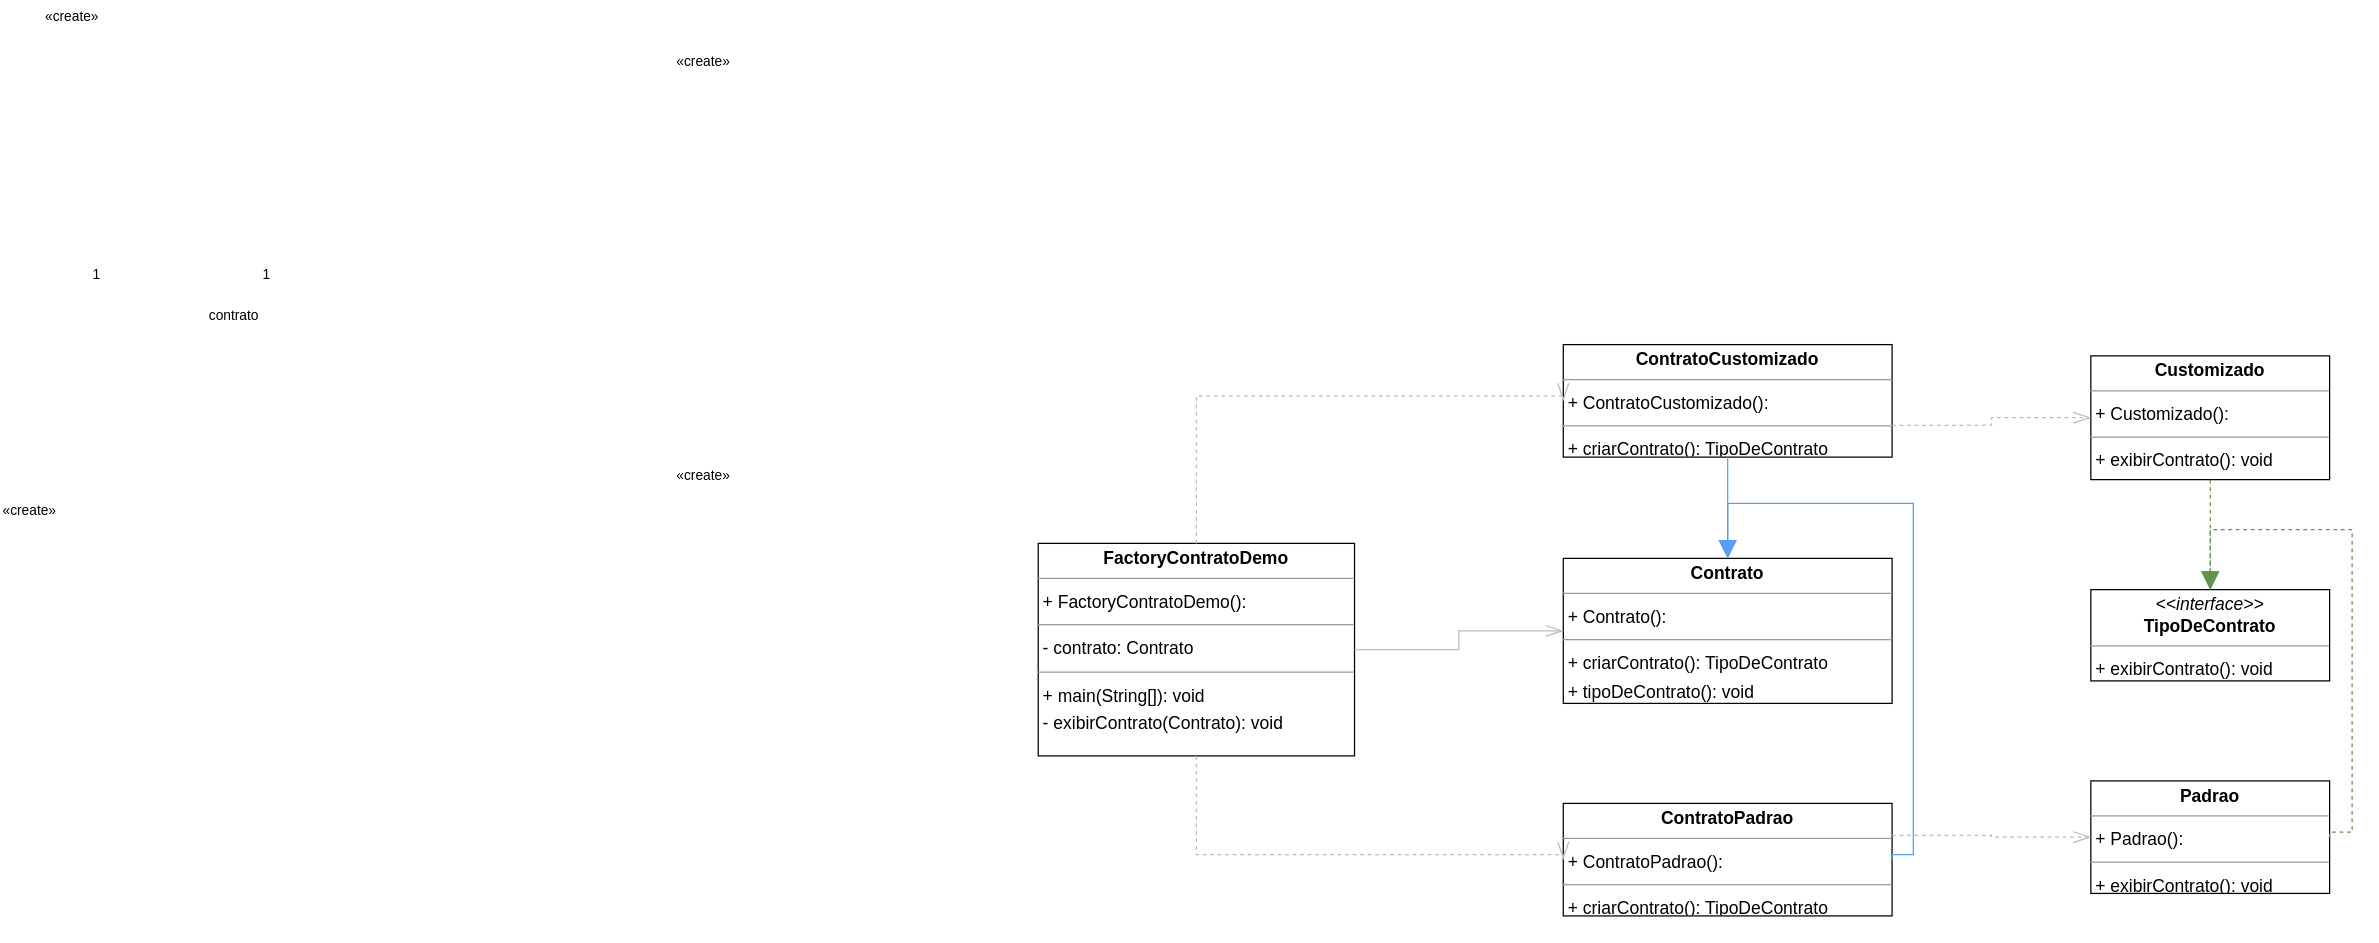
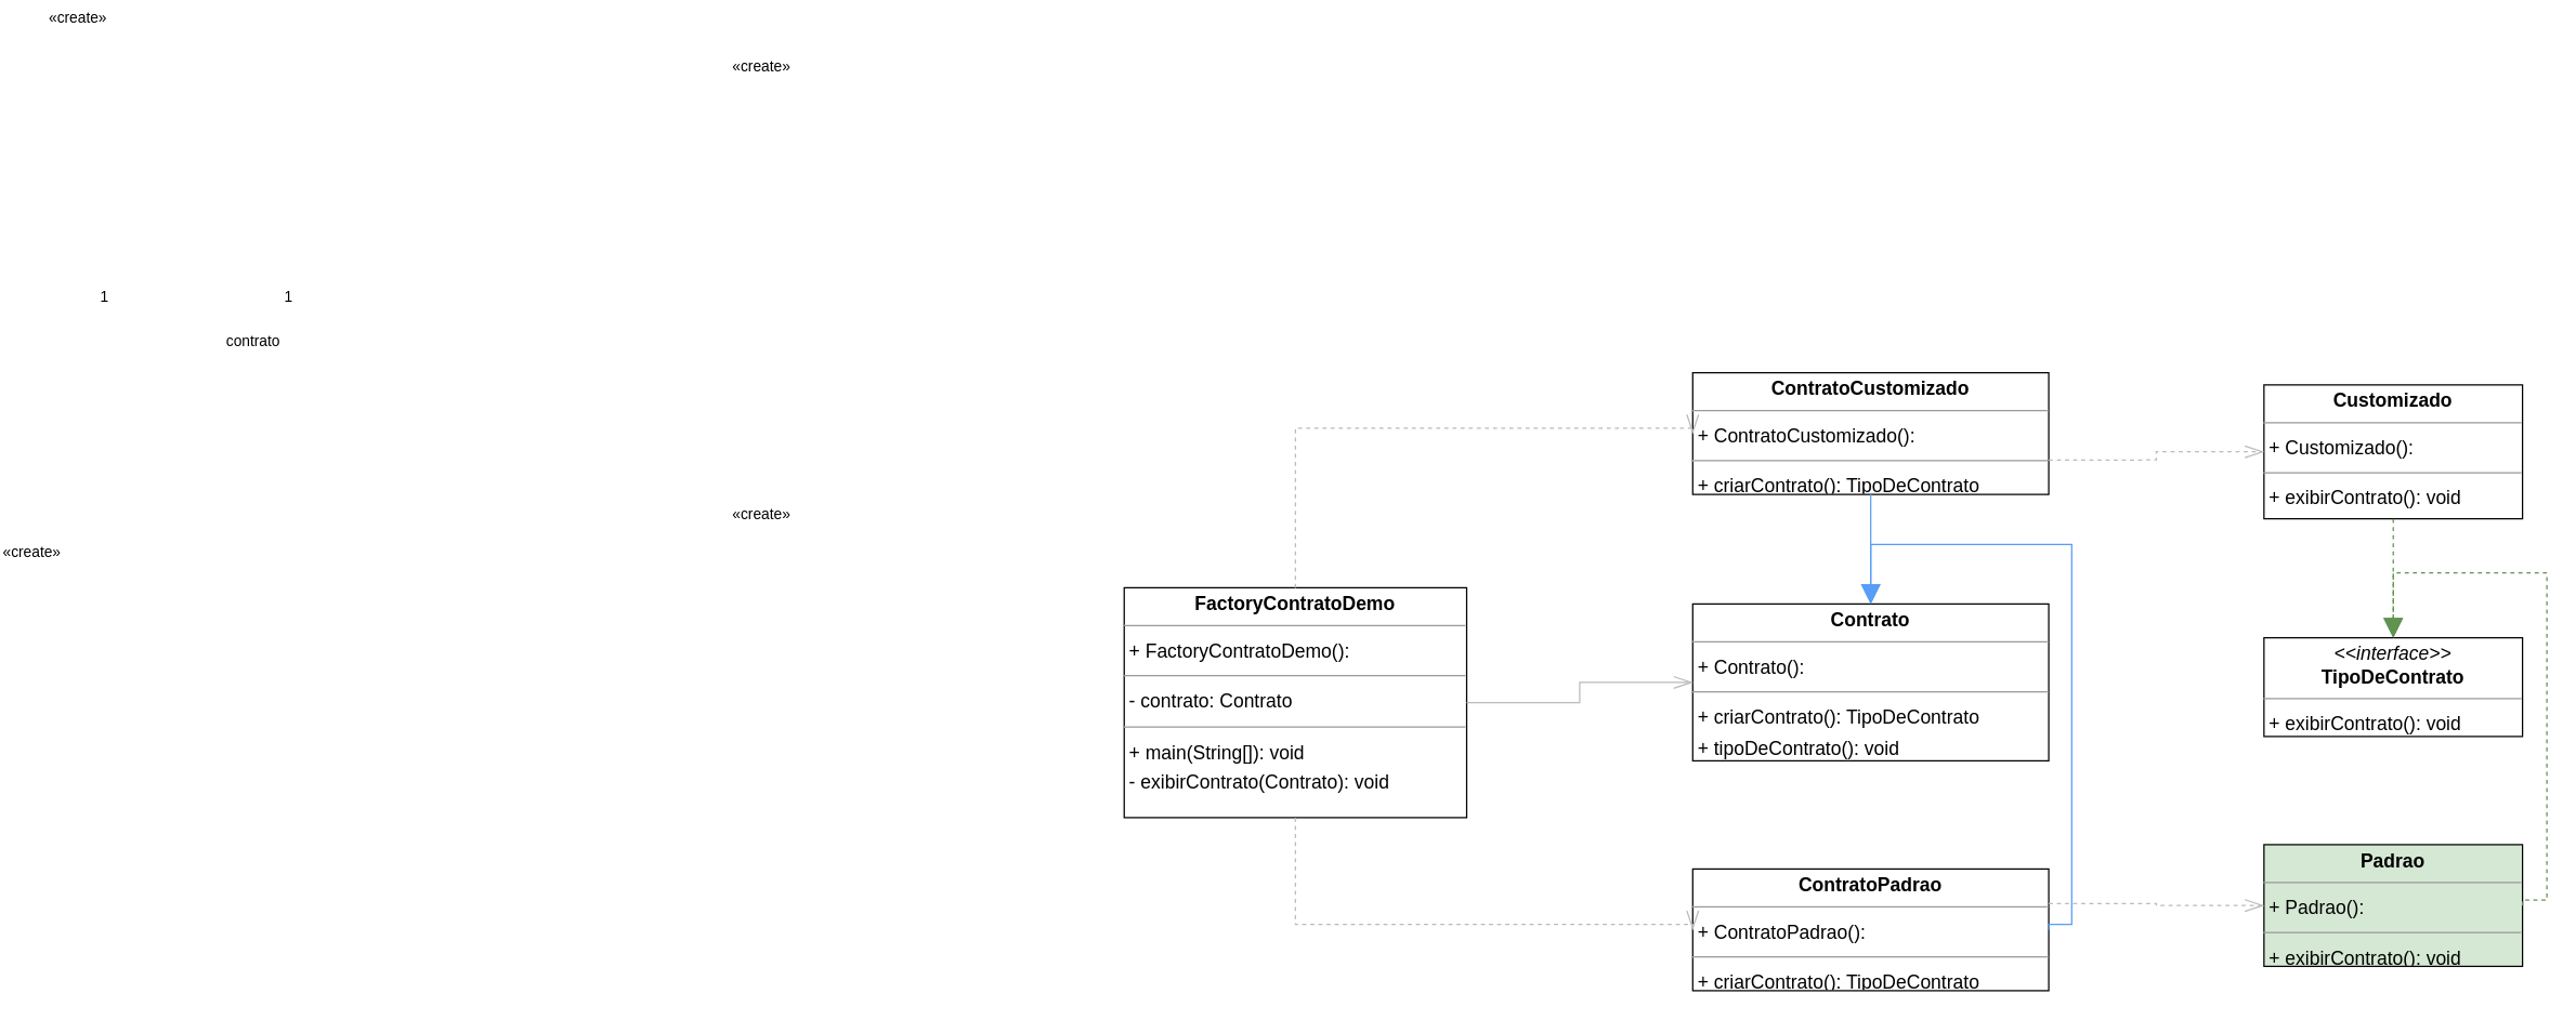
  <mxCell id="0" />
  <mxCell id="1" parent="0" />
  <mxCell id="2" value="&lt;p style=&quot;margin:0px;margin-top:4px;text-align:center;&quot;&gt;&lt;b&gt;Contrato&lt;/b&gt;&lt;/p&gt;&lt;hr size=&quot;1&quot;/&gt;&lt;p style=&quot;margin:0 0 0 4px;line-height:1.6;&quot;&gt;+ Contrato(): &lt;/p&gt;&lt;hr size=&quot;1&quot;/&gt;&lt;p style=&quot;margin:0 0 0 4px;line-height:1.6;&quot;&gt;+ criarContrato(): TipoDeContrato&lt;br/&gt;+ tipoDeContrato(): void&lt;/p&gt;" style="verticalAlign=top;align=left;overflow=fill;fontSize=14;fontFamily=Helvetica;html=1;rounded=0;shadow=0;comic=0;labelBackgroundColor=none;strokeWidth=1;" parent="1" vertex="1"><mxGeometry x="440" y="191" width="263" height="116" as="geometry" /></mxCell>
  <mxCell id="3" value="&lt;p style=&quot;margin:0px;margin-top:4px;text-align:center;&quot;&gt;&lt;b&gt;ContratoCustomizado&lt;/b&gt;&lt;/p&gt;&lt;hr size=&quot;1&quot;/&gt;&lt;p style=&quot;margin:0 0 0 4px;line-height:1.6;&quot;&gt;+ ContratoCustomizado(): &lt;/p&gt;&lt;hr size=&quot;1&quot;/&gt;&lt;p style=&quot;margin:0 0 0 4px;line-height:1.6;&quot;&gt;+ criarContrato(): TipoDeContrato&lt;/p&gt;" style="verticalAlign=top;align=left;overflow=fill;fontSize=14;fontFamily=Helvetica;html=1;rounded=0;shadow=0;comic=0;labelBackgroundColor=none;strokeWidth=1;" parent="1" vertex="1"><mxGeometry x="440" y="20" width="263" height="90" as="geometry" /></mxCell>
  <mxCell id="4" value="&lt;p style=&quot;margin:0px;margin-top:4px;text-align:center;&quot;&gt;&lt;b&gt;ContratoPadrao&lt;/b&gt;&lt;/p&gt;&lt;hr size=&quot;1&quot;/&gt;&lt;p style=&quot;margin:0 0 0 4px;line-height:1.6;&quot;&gt;+ ContratoPadrao(): &lt;/p&gt;&lt;hr size=&quot;1&quot;/&gt;&lt;p style=&quot;margin:0 0 0 4px;line-height:1.6;&quot;&gt;+ criarContrato(): TipoDeContrato&lt;/p&gt;" style="verticalAlign=top;align=left;overflow=fill;fontSize=14;fontFamily=Helvetica;html=1;rounded=0;shadow=0;comic=0;labelBackgroundColor=none;strokeWidth=1;" parent="1" vertex="1"><mxGeometry x="440" y="387" width="263" height="90" as="geometry" /></mxCell>
  <mxCell id="5" value="&lt;p style=&quot;margin:0px;margin-top:4px;text-align:center;&quot;&gt;&lt;b&gt;Customizado&lt;/b&gt;&lt;/p&gt;&lt;hr size=&quot;1&quot;/&gt;&lt;p style=&quot;margin:0 0 0 4px;line-height:1.6;&quot;&gt;+ Customizado(): &lt;/p&gt;&lt;hr size=&quot;1&quot;/&gt;&lt;p style=&quot;margin:0 0 0 4px;line-height:1.6;&quot;&gt;+ exibirContrato(): void&lt;/p&gt;" style="verticalAlign=top;align=left;overflow=fill;fontSize=14;fontFamily=Helvetica;html=1;rounded=0;shadow=0;comic=0;labelBackgroundColor=none;strokeWidth=1;" parent="1" vertex="1"><mxGeometry x="862" y="29" width="191" height="99" as="geometry" /></mxCell>
  <mxCell id="6" value="&lt;p style=&quot;margin:0px;margin-top:4px;text-align:center;&quot;&gt;&lt;b&gt;FactoryContratoDemo&lt;/b&gt;&lt;/p&gt;&lt;hr size=&quot;1&quot;/&gt;&lt;p style=&quot;margin:0 0 0 4px;line-height:1.6;&quot;&gt;+ FactoryContratoDemo(): &lt;/p&gt;&lt;hr size=&quot;1&quot;/&gt;&lt;p style=&quot;margin:0 0 0 4px;line-height:1.6;&quot;&gt;- contrato: Contrato&lt;/p&gt;&lt;hr size=&quot;1&quot;/&gt;&lt;p style=&quot;margin:0 0 0 4px;line-height:1.6;&quot;&gt;+ main(String[]): void&lt;br/&gt;- exibirContrato(Contrato): void&lt;/p&gt;" style="verticalAlign=top;align=left;overflow=fill;fontSize=14;fontFamily=Helvetica;html=1;rounded=0;shadow=0;comic=0;labelBackgroundColor=none;strokeWidth=1;" parent="1" vertex="1"><mxGeometry x="20" y="179" width="253" height="170" as="geometry" /></mxCell>
- <mxCell id="7" value="&lt;p style=&quot;margin:0px;margin-top:4px;text-align:center;&quot;&gt;&lt;b&gt;Padrao&lt;/b&gt;&lt;/p&gt;&lt;hr size=&quot;1&quot;/&gt;&lt;p style=&quot;margin:0 0 0 4px;line-height:1.6;&quot;&gt;+ Padrao(): &lt;/p&gt;&lt;hr size=&quot;1&quot;/&gt;&lt;p style=&quot;margin:0 0 0 4px;line-height:1.6;&quot;&gt;+ exibirContrato(): void&lt;/p&gt;" style="verticalAlign=top;align=left;overflow=fill;fontSize=14;fontFamily=Helvetica;html=1;rounded=0;shadow=0;comic=0;labelBackgroundColor=none;strokeWidth=1;" parent="1" vertex="1"><mxGeometry x="862" y="369" width="191" height="90" as="geometry" /></mxCell>
+ <mxCell id="7" value="&lt;p style=&quot;margin:0px;margin-top:4px;text-align:center;&quot;&gt;&lt;b&gt;Padrao&lt;/b&gt;&lt;/p&gt;&lt;hr size=&quot;1&quot;/&gt;&lt;p style=&quot;margin:0 0 0 4px;line-height:1.6;&quot;&gt;+ Padrao(): &lt;/p&gt;&lt;hr size=&quot;1&quot;/&gt;&lt;p style=&quot;margin:0 0 0 4px;line-height:1.6;&quot;&gt;+ exibirContrato(): void&lt;/p&gt;" style="verticalAlign=top;align=left;overflow=fill;fontSize=14;fontFamily=Helvetica;html=1;rounded=0;shadow=0;comic=0;labelBackgroundColor=none;strokeWidth=1;fillColor=#d5e8d4;" parent="1" vertex="1"><mxGeometry x="862" y="369" width="191" height="90" as="geometry" /></mxCell>
  <mxCell id="8" value="&lt;p style=&quot;margin:0px;margin-top:4px;text-align:center;&quot;&gt;&lt;i&gt;&amp;lt;&amp;lt;interface&amp;gt;&amp;gt;&lt;/i&gt;&lt;br/&gt;&lt;b&gt;TipoDeContrato&lt;/b&gt;&lt;/p&gt;&lt;hr size=&quot;1&quot;/&gt;&lt;p style=&quot;margin:0 0 0 4px;line-height:1.6;&quot;&gt;+ exibirContrato(): void&lt;/p&gt;" style="verticalAlign=top;align=left;overflow=fill;fontSize=14;fontFamily=Helvetica;html=1;rounded=0;shadow=0;comic=0;labelBackgroundColor=none;strokeWidth=1;" parent="1" vertex="1"><mxGeometry x="862" y="216" width="191" height="73" as="geometry" /></mxCell>
  <mxCell id="9" value="" style="html=1;rounded=0;edgeStyle=orthogonalEdgeStyle;dashed=0;startArrow=none;endArrow=block;endSize=12;strokeColor=#589df6;exitX=0.500;exitY=1.001;exitDx=0;exitDy=0;entryX=0.500;entryY=0.000;entryDx=0;entryDy=0;" parent="1" source="3" target="2" edge="1"><mxGeometry width="50" height="50" relative="1" as="geometry"><Array as="points" /></mxGeometry></mxCell>
  <mxCell id="10" value="" style="html=1;rounded=0;edgeStyle=orthogonalEdgeStyle;dashed=1;startArrow=none;endArrow=openThin;endSize=12;strokeColor=#bbbbbb;exitX=1.000;exitY=0.717;exitDx=0;exitDy=0;entryX=0.000;entryY=0.500;entryDx=0;entryDy=0;" parent="1" source="3" target="5" edge="1"><mxGeometry width="50" height="50" relative="1" as="geometry"><Array as="points" /></mxGeometry></mxCell>
  <mxCell id="11" value="«create»" style="edgeLabel;resizable=0;html=1;align=left;verticalAlign=top;strokeColor=default;rounded=0;" parent="10" vertex="1" connectable="0"><mxGeometry x="-271" y="-219" as="geometry" /></mxCell>
  <mxCell id="12" value="" style="html=1;rounded=0;edgeStyle=orthogonalEdgeStyle;dashed=0;startArrow=none;endArrow=block;endSize=12;strokeColor=#589df6;exitX=1.000;exitY=0.500;exitDx=0;exitDy=0;entryX=0.500;entryY=0.000;entryDx=0;entryDy=0;" parent="1" source="4" target="2" edge="1"><mxGeometry width="50" height="50" relative="1" as="geometry"><Array as="points"><mxPoint x="720" y="428" /><mxPoint x="720" y="147" /><mxPoint x="571" y="147" /></Array></mxGeometry></mxCell>
  <mxCell id="13" value="" style="html=1;rounded=0;edgeStyle=orthogonalEdgeStyle;dashed=1;startArrow=none;endArrow=openThin;endSize=12;strokeColor=#bbbbbb;exitX=1.000;exitY=0.283;exitDx=0;exitDy=0;entryX=0.000;entryY=0.500;entryDx=0;entryDy=0;" parent="1" source="4" target="7" edge="1"><mxGeometry width="50" height="50" relative="1" as="geometry"><Array as="points" /></mxGeometry></mxCell>
  <mxCell id="14" value="«create»" style="edgeLabel;resizable=0;html=1;align=left;verticalAlign=top;strokeColor=default;rounded=0;" parent="13" vertex="1" connectable="0"><mxGeometry x="-271" y="112" as="geometry" /></mxCell>
  <mxCell id="15" value="" style="html=1;rounded=0;edgeStyle=orthogonalEdgeStyle;dashed=1;startArrow=none;endArrow=block;endSize=12;strokeColor=#609350;exitX=0.500;exitY=1.001;exitDx=0;exitDy=0;entryX=0.500;entryY=0.001;entryDx=0;entryDy=0;" parent="1" source="5" target="8" edge="1"><mxGeometry width="50" height="50" relative="1" as="geometry"><Array as="points" /></mxGeometry></mxCell>
  <mxCell id="16" value="" style="html=1;rounded=0;edgeStyle=orthogonalEdgeStyle;dashed=0;startArrow=diamondThinstartSize=12;endArrow=openThin;endSize=12;strokeColor=#bbbbbb;exitX=1.000;exitY=0.500;exitDx=0;exitDy=0;entryX=0.000;entryY=0.500;entryDx=0;entryDy=0;" parent="1" source="6" target="2" edge="1"><mxGeometry width="50" height="50" relative="1" as="geometry"><Array as="points" /></mxGeometry></mxCell>
  <mxCell id="17" value="1" style="edgeLabel;resizable=0;html=1;align=left;verticalAlign=top;strokeColor=default;rounded=0;" parent="16" vertex="1" connectable="0"><mxGeometry x="-738" y="-49" as="geometry" /></mxCell>
  <mxCell id="18" value="1" style="edgeLabel;resizable=0;html=1;align=left;verticalAlign=top;strokeColor=default;rounded=0;" parent="16" vertex="1" connectable="0"><mxGeometry x="-602" y="-49" as="geometry" /></mxCell>
  <mxCell id="19" value="contrato" style="edgeLabel;resizable=0;html=1;align=left;verticalAlign=top;strokeColor=default;rounded=0;" parent="16" vertex="1" connectable="0"><mxGeometry x="-645" y="-16" as="geometry" /></mxCell>
  <mxCell id="20" value="" style="html=1;rounded=0;edgeStyle=orthogonalEdgeStyle;dashed=1;startArrow=none;endArrow=openThin;endSize=12;strokeColor=#bbbbbb;exitX=0.500;exitY=0.000;exitDx=0;exitDy=0;entryX=0.000;entryY=0.500;entryDx=0;entryDy=0;" parent="1" source="6" target="3" edge="1"><mxGeometry width="50" height="50" relative="1" as="geometry"><Array as="points"><mxPoint x="147" y="61" /></Array></mxGeometry></mxCell>
  <mxCell id="21" value="«create»" style="edgeLabel;resizable=0;html=1;align=left;verticalAlign=top;strokeColor=default;rounded=0;" parent="20" vertex="1" connectable="0"><mxGeometry x="-776" y="-255" as="geometry" /></mxCell>
  <mxCell id="22" value="" style="html=1;rounded=0;edgeStyle=orthogonalEdgeStyle;dashed=1;startArrow=none;endArrow=openThin;endSize=12;strokeColor=#bbbbbb;exitX=0.500;exitY=1.000;exitDx=0;exitDy=0;entryX=0.000;entryY=0.500;entryDx=0;entryDy=0;" parent="1" source="6" target="4" edge="1"><mxGeometry width="50" height="50" relative="1" as="geometry"><Array as="points"><mxPoint x="147" y="428" /></Array></mxGeometry></mxCell>
  <mxCell id="23" value="«create»" style="edgeLabel;resizable=0;html=1;align=left;verticalAlign=top;strokeColor=default;rounded=0;" parent="22" vertex="1" connectable="0"><mxGeometry x="-810" y="140" as="geometry" /></mxCell>
  <mxCell id="24" value="" style="html=1;rounded=0;edgeStyle=orthogonalEdgeStyle;dashed=1;startArrow=none;endArrow=block;endSize=12;strokeColor=#609350;exitX=1.000;exitY=0.500;exitDx=0;exitDy=0;entryX=0.500;entryY=0.001;entryDx=0;entryDy=0;" parent="1" source="7" target="8" edge="1"><mxGeometry width="50" height="50" relative="1" as="geometry"><Array as="points"><mxPoint x="1071" y="410" /><mxPoint x="1071" y="168" /><mxPoint x="958" y="168" /></Array></mxGeometry></mxCell>
